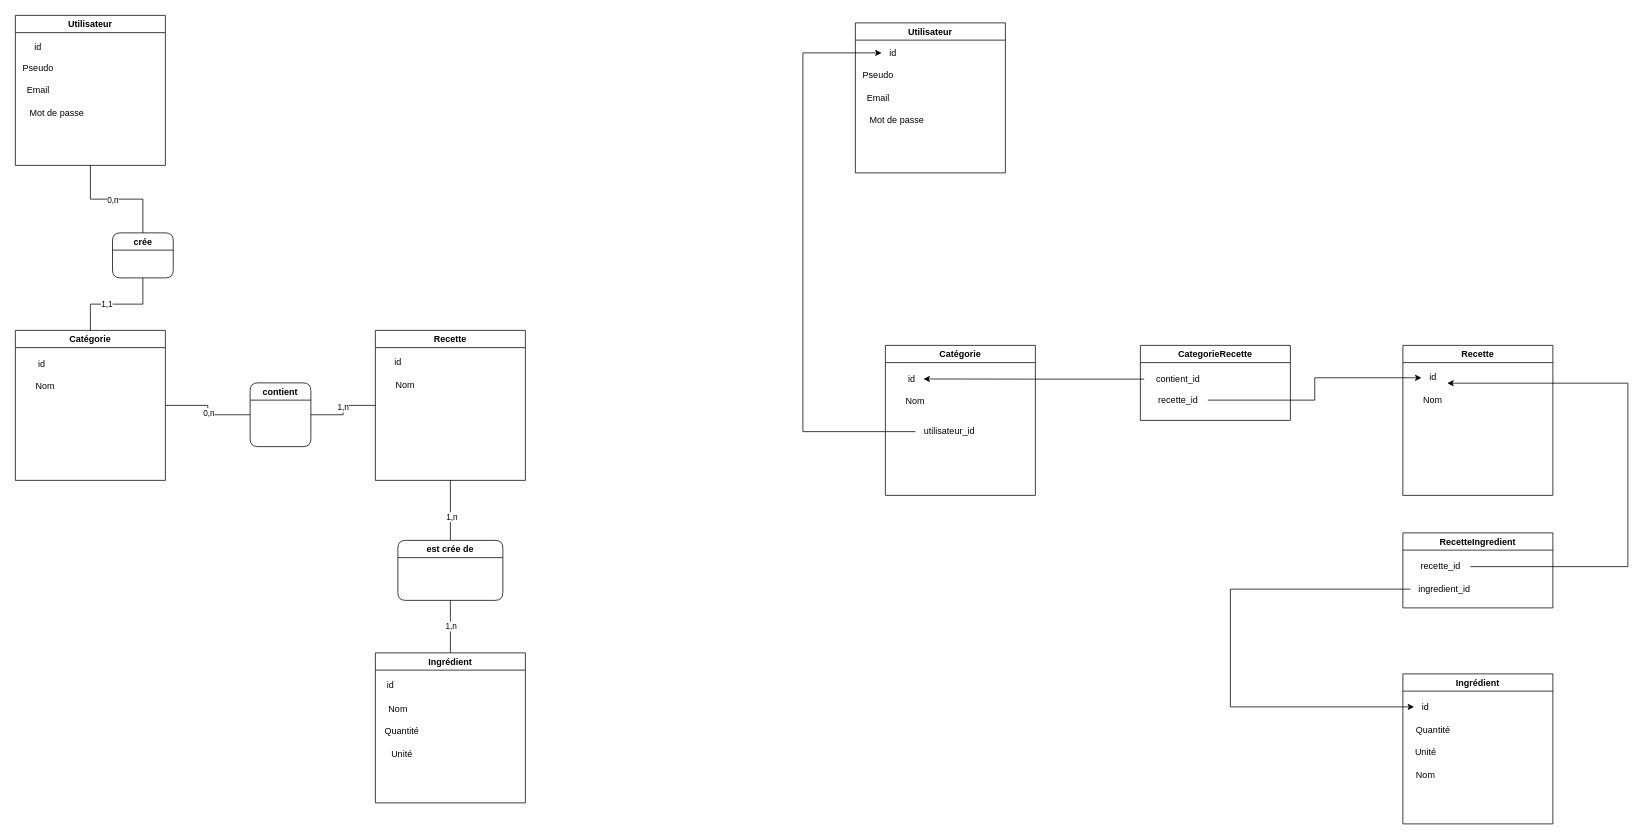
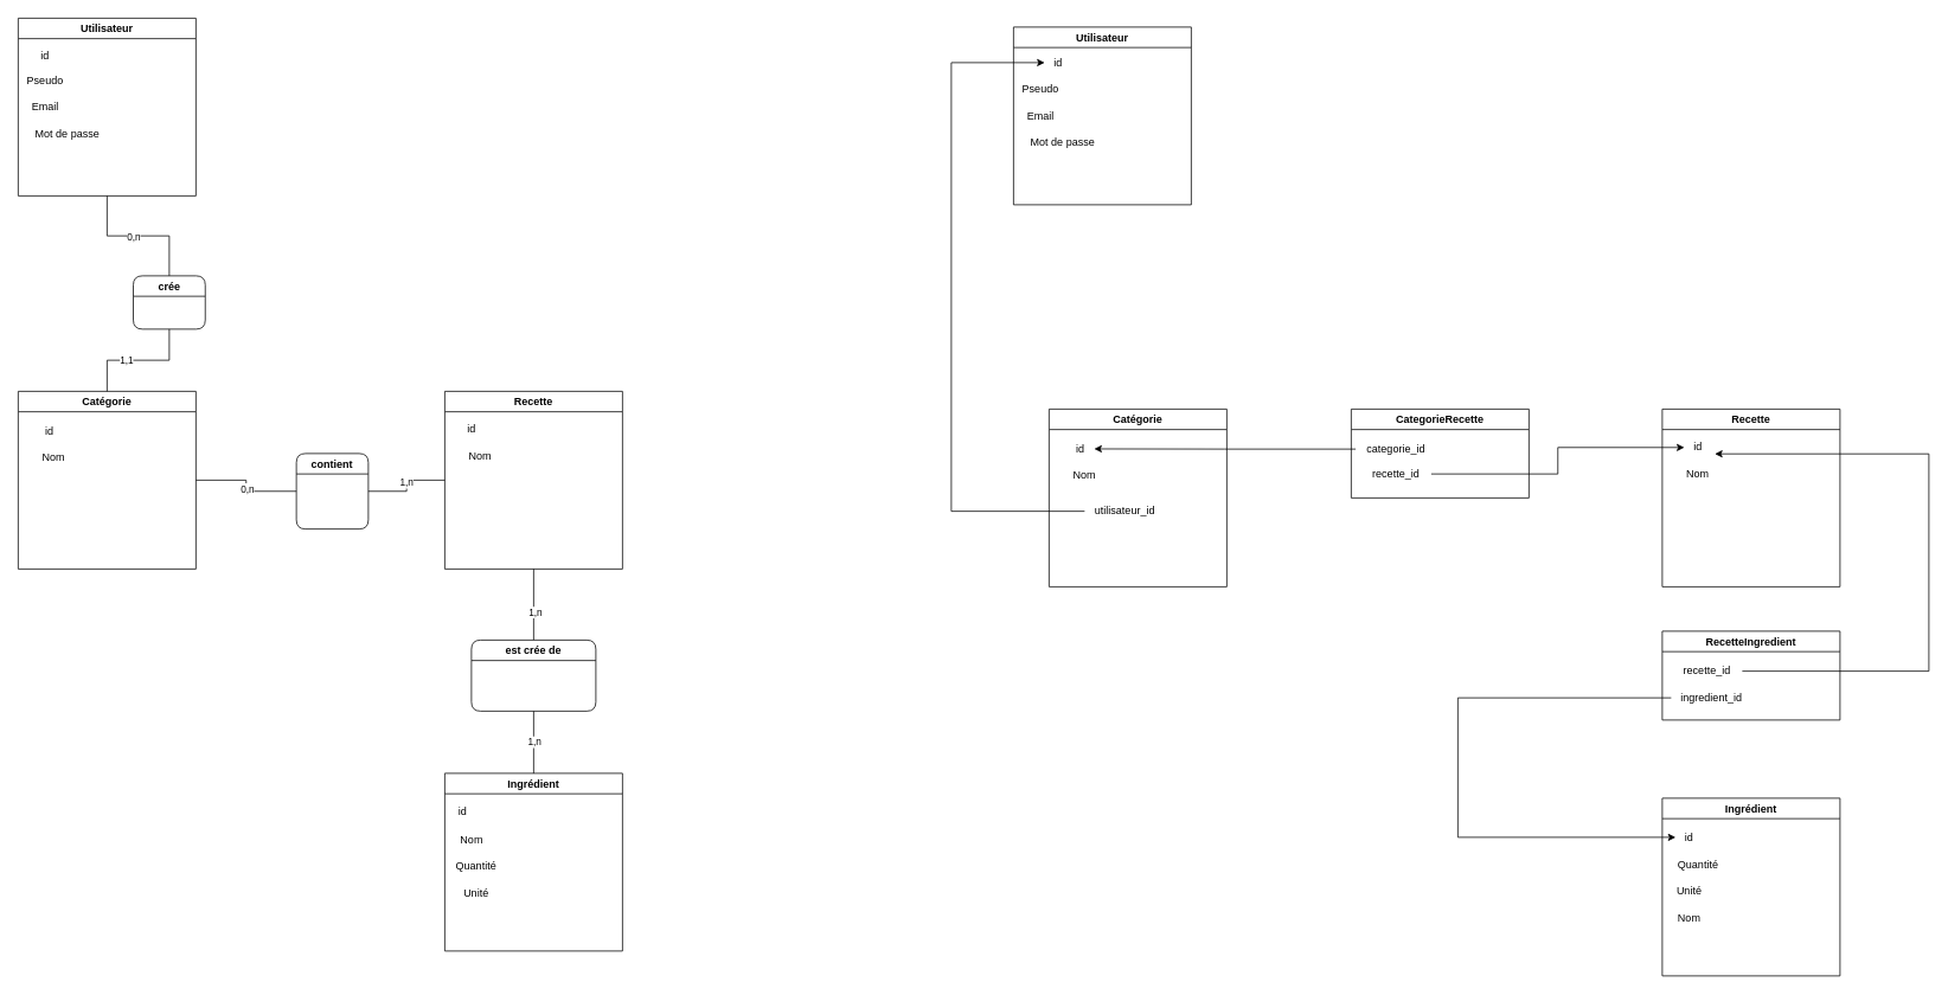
  <mxCell id="0" />
  <mxCell id="1" parent="0" />
  <mxCell id="2" value="Catégorie" style="swimlane;whiteSpace=wrap;html=1;startSize=23;" vertex="1" parent="1"><mxGeometry x="20" y="440" width="200" height="200" as="geometry" /></mxCell>
  <mxCell id="3" value="Nom" style="text;html=1;strokeColor=none;fillColor=none;align=center;verticalAlign=middle;whiteSpace=wrap;rounded=0;" vertex="1" parent="2"><mxGeometry x="10" y="60" width="60" height="30" as="geometry" /></mxCell>
  <mxCell id="4" value="id" style="text;html=1;align=center;verticalAlign=middle;resizable=0;points=[];autosize=1;strokeColor=none;fillColor=none;" vertex="1" parent="2"><mxGeometry x="20" y="30" width="30" height="30" as="geometry" /></mxCell>
  <mxCell id="5" value="Recette" style="swimlane;whiteSpace=wrap;html=1;startSize=23;" vertex="1" parent="1"><mxGeometry x="500" y="440" width="200" height="200" as="geometry" /></mxCell>
  <mxCell id="6" value="Nom" style="text;html=1;strokeColor=none;fillColor=none;align=center;verticalAlign=middle;whiteSpace=wrap;rounded=0;" vertex="1" parent="5"><mxGeometry x="10" y="58" width="60" height="30" as="geometry" /></mxCell>
  <mxCell id="7" style="edgeStyle=orthogonalEdgeStyle;rounded=0;orthogonalLoop=1;jettySize=auto;html=1;entryX=0;entryY=0.5;entryDx=0;entryDy=0;endArrow=none;endFill=0;" edge="1" parent="1" source="11" target="5"><mxGeometry relative="1" as="geometry" /></mxCell>
  <mxCell id="8" value="1,n" style="edgeLabel;html=1;align=center;verticalAlign=middle;resizable=0;points=[];" vertex="1" connectable="0" parent="7"><mxGeometry x="0.113" y="-2" relative="1" as="geometry"><mxPoint x="-3" y="2" as="offset" /></mxGeometry></mxCell>
  <mxCell id="9" style="edgeStyle=orthogonalEdgeStyle;rounded=0;orthogonalLoop=1;jettySize=auto;html=1;entryX=1;entryY=0.5;entryDx=0;entryDy=0;endArrow=none;endFill=0;" edge="1" parent="1" source="11" target="2"><mxGeometry relative="1" as="geometry" /></mxCell>
  <mxCell id="10" value="0,n" style="edgeLabel;html=1;align=center;verticalAlign=middle;resizable=0;points=[];" vertex="1" connectable="0" parent="9"><mxGeometry x="-0.044" y="-1" relative="1" as="geometry"><mxPoint as="offset" /></mxGeometry></mxCell>
  <mxCell id="11" value="contient" style="swimlane;whiteSpace=wrap;html=1;rounded=1;startSize=23;" vertex="1" parent="1"><mxGeometry x="333" y="510" width="81" height="85" as="geometry" /></mxCell>
  <mxCell id="12" value="Ingrédient" style="swimlane;whiteSpace=wrap;html=1;" vertex="1" parent="1"><mxGeometry x="500" y="870" width="200" height="200" as="geometry" /></mxCell>
  <mxCell id="13" value="Nom" style="text;html=1;align=center;verticalAlign=middle;resizable=0;points=[];autosize=1;strokeColor=none;fillColor=none;" vertex="1" parent="12"><mxGeometry x="5" y="60" width="50" height="30" as="geometry" /></mxCell>
  <mxCell id="14" value="Quantité" style="text;html=1;align=center;verticalAlign=middle;resizable=0;points=[];autosize=1;strokeColor=none;fillColor=none;" vertex="1" parent="12"><mxGeometry y="90" width="70" height="30" as="geometry" /></mxCell>
  <mxCell id="15" value="Unité" style="text;html=1;align=center;verticalAlign=middle;resizable=0;points=[];autosize=1;strokeColor=none;fillColor=none;" vertex="1" parent="12"><mxGeometry x="10" y="120" width="50" height="30" as="geometry" /></mxCell>
  <mxCell id="16" style="edgeStyle=orthogonalEdgeStyle;rounded=0;orthogonalLoop=1;jettySize=auto;html=1;endArrow=none;endFill=0;" edge="1" parent="1" source="20" target="12"><mxGeometry relative="1" as="geometry" /></mxCell>
  <mxCell id="17" value="1,n" style="edgeLabel;html=1;align=center;verticalAlign=middle;resizable=0;points=[];" vertex="1" connectable="0" parent="16"><mxGeometry x="0.203" y="3" relative="1" as="geometry"><mxPoint x="-3" y="-8" as="offset" /></mxGeometry></mxCell>
  <mxCell id="18" style="edgeStyle=orthogonalEdgeStyle;rounded=0;orthogonalLoop=1;jettySize=auto;html=1;entryX=0.5;entryY=1;entryDx=0;entryDy=0;endArrow=none;endFill=0;" edge="1" parent="1" source="20" target="5"><mxGeometry relative="1" as="geometry" /></mxCell>
  <mxCell id="19" value="1,n" style="edgeLabel;html=1;align=center;verticalAlign=middle;resizable=0;points=[];" vertex="1" connectable="0" parent="18"><mxGeometry x="-0.189" y="-2" relative="1" as="geometry"><mxPoint x="-1" as="offset" /></mxGeometry></mxCell>
  <mxCell id="20" value="est crée de" style="swimlane;whiteSpace=wrap;html=1;rounded=1;startSize=23;" vertex="1" parent="1"><mxGeometry x="530" y="720" width="140" height="80" as="geometry" /></mxCell>
  <mxCell id="21" value="Utilisateur" style="swimlane;whiteSpace=wrap;html=1;" vertex="1" parent="1"><mxGeometry x="20" y="20" width="200" height="200" as="geometry" /></mxCell>
  <mxCell id="22" value="Email" style="text;html=1;align=center;verticalAlign=middle;resizable=0;points=[];autosize=1;strokeColor=none;fillColor=none;" vertex="1" parent="21"><mxGeometry x="5" y="85" width="50" height="30" as="geometry" /></mxCell>
  <mxCell id="23" value="Pseudo" style="text;html=1;align=center;verticalAlign=middle;resizable=0;points=[];autosize=1;strokeColor=none;fillColor=none;" vertex="1" parent="21"><mxGeometry y="55" width="60" height="30" as="geometry" /></mxCell>
  <mxCell id="24" value="Mot de passe" style="text;html=1;align=center;verticalAlign=middle;resizable=0;points=[];autosize=1;strokeColor=none;fillColor=none;" vertex="1" parent="21"><mxGeometry x="5" y="115" width="100" height="30" as="geometry" /></mxCell>
  <mxCell id="25" style="edgeStyle=orthogonalEdgeStyle;rounded=0;orthogonalLoop=1;jettySize=auto;html=1;entryX=0.5;entryY=1;entryDx=0;entryDy=0;endArrow=none;endFill=0;" edge="1" parent="1" source="29" target="21"><mxGeometry relative="1" as="geometry" /></mxCell>
  <mxCell id="26" value="0,n" style="edgeLabel;html=1;align=center;verticalAlign=middle;resizable=0;points=[];" vertex="1" connectable="0" parent="25"><mxGeometry x="0.07" relative="1" as="geometry"><mxPoint as="offset" /></mxGeometry></mxCell>
  <mxCell id="27" style="edgeStyle=orthogonalEdgeStyle;rounded=0;orthogonalLoop=1;jettySize=auto;html=1;entryX=0.5;entryY=0;entryDx=0;entryDy=0;endArrow=none;endFill=0;" edge="1" parent="1" source="29" target="2"><mxGeometry relative="1" as="geometry" /></mxCell>
  <mxCell id="28" value="1,1" style="edgeLabel;html=1;align=center;verticalAlign=middle;resizable=0;points=[];" vertex="1" connectable="0" parent="27"><mxGeometry x="0.196" y="-1" relative="1" as="geometry"><mxPoint as="offset" /></mxGeometry></mxCell>
  <mxCell id="29" value="crée" style="swimlane;whiteSpace=wrap;html=1;rounded=1;startSize=23;" vertex="1" parent="1"><mxGeometry x="149.5" y="310" width="81" height="60" as="geometry" /></mxCell>
  <mxCell id="30" value="id" style="text;html=1;align=center;verticalAlign=middle;resizable=0;points=[];autosize=1;strokeColor=none;fillColor=none;" vertex="1" parent="1"><mxGeometry x="35" y="48" width="30" height="30" as="geometry" /></mxCell>
  <mxCell id="31" value="id" style="text;html=1;align=center;verticalAlign=middle;resizable=0;points=[];autosize=1;strokeColor=none;fillColor=none;" vertex="1" parent="1"><mxGeometry x="515" y="468" width="30" height="30" as="geometry" /></mxCell>
  <mxCell id="32" value="id" style="text;html=1;align=center;verticalAlign=middle;resizable=0;points=[];autosize=1;strokeColor=none;fillColor=none;" vertex="1" parent="1"><mxGeometry x="505" y="898" width="30" height="30" as="geometry" /></mxCell>
  <mxCell id="33" value="Utilisateur" style="swimlane;whiteSpace=wrap;html=1;" vertex="1" parent="1"><mxGeometry x="1140" y="30" width="200" height="200" as="geometry" /></mxCell>
  <mxCell id="34" value="Email" style="text;html=1;align=center;verticalAlign=middle;resizable=0;points=[];autosize=1;strokeColor=none;fillColor=none;" vertex="1" parent="33"><mxGeometry x="5" y="85" width="50" height="30" as="geometry" /></mxCell>
  <mxCell id="35" value="Pseudo" style="text;html=1;align=center;verticalAlign=middle;resizable=0;points=[];autosize=1;strokeColor=none;fillColor=none;" vertex="1" parent="33"><mxGeometry y="55" width="60" height="30" as="geometry" /></mxCell>
  <mxCell id="36" value="Mot de passe" style="text;html=1;align=center;verticalAlign=middle;resizable=0;points=[];autosize=1;strokeColor=none;fillColor=none;" vertex="1" parent="33"><mxGeometry x="5" y="115" width="100" height="30" as="geometry" /></mxCell>
  <mxCell id="37" value="id" style="text;html=1;align=center;verticalAlign=middle;resizable=0;points=[];autosize=1;strokeColor=none;fillColor=none;" vertex="1" parent="33"><mxGeometry x="35" y="25" width="30" height="30" as="geometry" /></mxCell>
  <mxCell id="38" value="Catégorie" style="swimlane;whiteSpace=wrap;html=1;startSize=23;" vertex="1" parent="1"><mxGeometry x="1180" y="460" width="200" height="200" as="geometry" /></mxCell>
  <mxCell id="39" value="Nom" style="text;html=1;strokeColor=none;fillColor=none;align=center;verticalAlign=middle;whiteSpace=wrap;rounded=0;" vertex="1" parent="38"><mxGeometry x="10" y="60" width="60" height="30" as="geometry" /></mxCell>
  <mxCell id="40" value="utilisateur_id" style="text;html=1;align=center;verticalAlign=middle;resizable=0;points=[];autosize=1;strokeColor=none;fillColor=none;" vertex="1" parent="38"><mxGeometry x="40" y="100" width="90" height="30" as="geometry" /></mxCell>
  <mxCell id="41" value="id" style="text;html=1;align=center;verticalAlign=middle;resizable=0;points=[];autosize=1;strokeColor=none;fillColor=none;" vertex="1" parent="38"><mxGeometry x="20" y="30" width="30" height="30" as="geometry" /></mxCell>
  <mxCell id="42" value="Recette" style="swimlane;whiteSpace=wrap;html=1;startSize=23;" vertex="1" parent="1"><mxGeometry x="1870" y="460" width="200" height="200" as="geometry" /></mxCell>
  <mxCell id="43" value="Nom" style="text;html=1;strokeColor=none;fillColor=none;align=center;verticalAlign=middle;whiteSpace=wrap;rounded=0;" vertex="1" parent="42"><mxGeometry x="10" y="58" width="60" height="30" as="geometry" /></mxCell>
  <mxCell id="44" value="id" style="text;html=1;align=center;verticalAlign=middle;resizable=0;points=[];autosize=1;strokeColor=none;fillColor=none;" vertex="1" parent="42"><mxGeometry x="25" y="28" width="30" height="30" as="geometry" /></mxCell>
  <mxCell id="45" value="Ingrédient" style="swimlane;whiteSpace=wrap;html=1;" vertex="1" parent="1"><mxGeometry x="1870" y="898" width="200" height="200" as="geometry" /></mxCell>
  <mxCell id="46" value="Nom" style="text;html=1;align=center;verticalAlign=middle;resizable=0;points=[];autosize=1;strokeColor=none;fillColor=none;" vertex="1" parent="45"><mxGeometry x="5" y="120" width="50" height="30" as="geometry" /></mxCell>
  <mxCell id="47" value="Quantité" style="text;html=1;align=center;verticalAlign=middle;resizable=0;points=[];autosize=1;strokeColor=none;fillColor=none;" vertex="1" parent="45"><mxGeometry x="5" y="60" width="70" height="30" as="geometry" /></mxCell>
  <mxCell id="48" value="Unité" style="text;html=1;align=center;verticalAlign=middle;resizable=0;points=[];autosize=1;strokeColor=none;fillColor=none;" vertex="1" parent="45"><mxGeometry x="5" y="90" width="50" height="30" as="geometry" /></mxCell>
  <mxCell id="49" value="id" style="text;html=1;align=center;verticalAlign=middle;resizable=0;points=[];autosize=1;strokeColor=none;fillColor=none;" vertex="1" parent="45"><mxGeometry x="15" y="29" width="30" height="30" as="geometry" /></mxCell>
  <mxCell id="50" value="" style="edgeStyle=orthogonalEdgeStyle;rounded=0;orthogonalLoop=1;jettySize=auto;html=1;" edge="1" parent="1" source="40" target="37"><mxGeometry relative="1" as="geometry"><Array as="points"><mxPoint x="1070" y="575" /><mxPoint x="1070" y="70" /></Array></mxGeometry></mxCell>
  <mxCell id="51" value="CategorieRecette" style="swimlane;whiteSpace=wrap;html=1;" vertex="1" parent="1"><mxGeometry x="1520" y="460" width="200" height="100" as="geometry" /></mxCell>
- <mxCell id="52" value="contient_id" style="text;html=1;align=center;verticalAlign=middle;resizable=0;points=[];autosize=1;strokeColor=none;fillColor=none;" vertex="1" parent="51"><mxGeometry x="5" y="30" width="90" height="30" as="geometry" /></mxCell>
+ <mxCell id="52" value="categorie_id" style="text;html=1;align=center;verticalAlign=middle;resizable=0;points=[];autosize=1;strokeColor=none;fillColor=none;" vertex="1" parent="51"><mxGeometry x="5" y="30" width="90" height="30" as="geometry" /></mxCell>
  <mxCell id="53" value="recette_id" style="text;html=1;align=center;verticalAlign=middle;resizable=0;points=[];autosize=1;strokeColor=none;fillColor=none;" vertex="1" parent="51"><mxGeometry x="10" y="58" width="80" height="30" as="geometry" /></mxCell>
  <mxCell id="54" style="edgeStyle=orthogonalEdgeStyle;rounded=0;orthogonalLoop=1;jettySize=auto;html=1;entryX=1.027;entryY=0.493;entryDx=0;entryDy=0;entryPerimeter=0;" edge="1" parent="1" source="52" target="41"><mxGeometry relative="1" as="geometry" /></mxCell>
  <mxCell id="55" style="edgeStyle=orthogonalEdgeStyle;rounded=0;orthogonalLoop=1;jettySize=auto;html=1;entryX=-0.007;entryY=0.507;entryDx=0;entryDy=0;entryPerimeter=0;" edge="1" parent="1" source="53" target="44"><mxGeometry relative="1" as="geometry" /></mxCell>
  <mxCell id="56" value="RecetteIngredient" style="swimlane;whiteSpace=wrap;html=1;" vertex="1" parent="1"><mxGeometry x="1870" y="710" width="200" height="100" as="geometry" /></mxCell>
  <mxCell id="57" value="recette_id" style="text;html=1;align=center;verticalAlign=middle;resizable=0;points=[];autosize=1;strokeColor=none;fillColor=none;" vertex="1" parent="56"><mxGeometry x="10" y="30" width="80" height="30" as="geometry" /></mxCell>
  <mxCell id="58" value="ingredient_id" style="text;html=1;align=center;verticalAlign=middle;resizable=0;points=[];autosize=1;strokeColor=none;fillColor=none;" vertex="1" parent="56"><mxGeometry x="10" y="60" width="90" height="30" as="geometry" /></mxCell>
  <mxCell id="59" style="edgeStyle=orthogonalEdgeStyle;rounded=0;orthogonalLoop=1;jettySize=auto;html=1;entryX=1.14;entryY=0.747;entryDx=0;entryDy=0;entryPerimeter=0;" edge="1" parent="1" source="57" target="44"><mxGeometry relative="1" as="geometry"><Array as="points"><mxPoint x="2170" y="755" /><mxPoint x="2170" y="510" /></Array></mxGeometry></mxCell>
  <mxCell id="60" style="edgeStyle=orthogonalEdgeStyle;rounded=0;orthogonalLoop=1;jettySize=auto;html=1;" edge="1" parent="1" source="58" target="49"><mxGeometry relative="1" as="geometry"><Array as="points"><mxPoint x="1640" y="785" /><mxPoint x="1640" y="942" /></Array></mxGeometry></mxCell>
